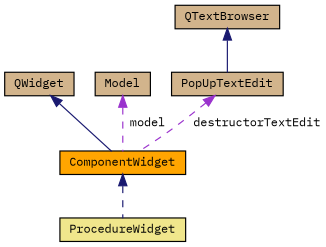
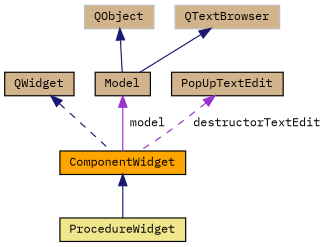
  digraph {
    fontname="IBM Plex Mono"
    node [color=black fillcolor=tan fontname="IBM Plex Mono" fontsize=10 shape=record style=filled]
    edge [color=midnightblue dir=back fontname="IBM Plex Mono" fontsize=10 labelfontname=Helvetica labelfontsize=10 style=solid]
    n1 [fillcolor=khaki fontcolor=black height=0.2 label=ProcedureWidget width=0.4]
    n2 [fillcolor=orange height=0.2 label=ComponentWidget width=0.4]
    n3 [height=0.2 label=QWidget width=0.4]
    n4 [height=0.2 label=Model width=0.4]
+   n5 [color=grey75 height=0.2 label=QObject width=0.4]
    n6 [height=0.2 label=PopUpTextEdit width=0.4]
-   n7 [height=0.2 label=QTextBrowser width=0.4]
-   n2 -> n1 [style=dashed]
-   n3 -> n2
-   n4 -> n2 [color=darkorchid3 label=" model" style=dashed]
+   n7 [color=grey75 height=0.2 label=QTextBrowser width=0.4]
+   n2 -> n1
+   n3 -> n2 [style=dashed]
+   n4 -> n2 [color=darkorchid3 label=" model"]
+   n5 -> n4
    n6 -> n2 [color=darkorchid3 label=" destructorTextEdit" style=dashed]
-   n7 -> n6
+   n7 -> n4
  }
